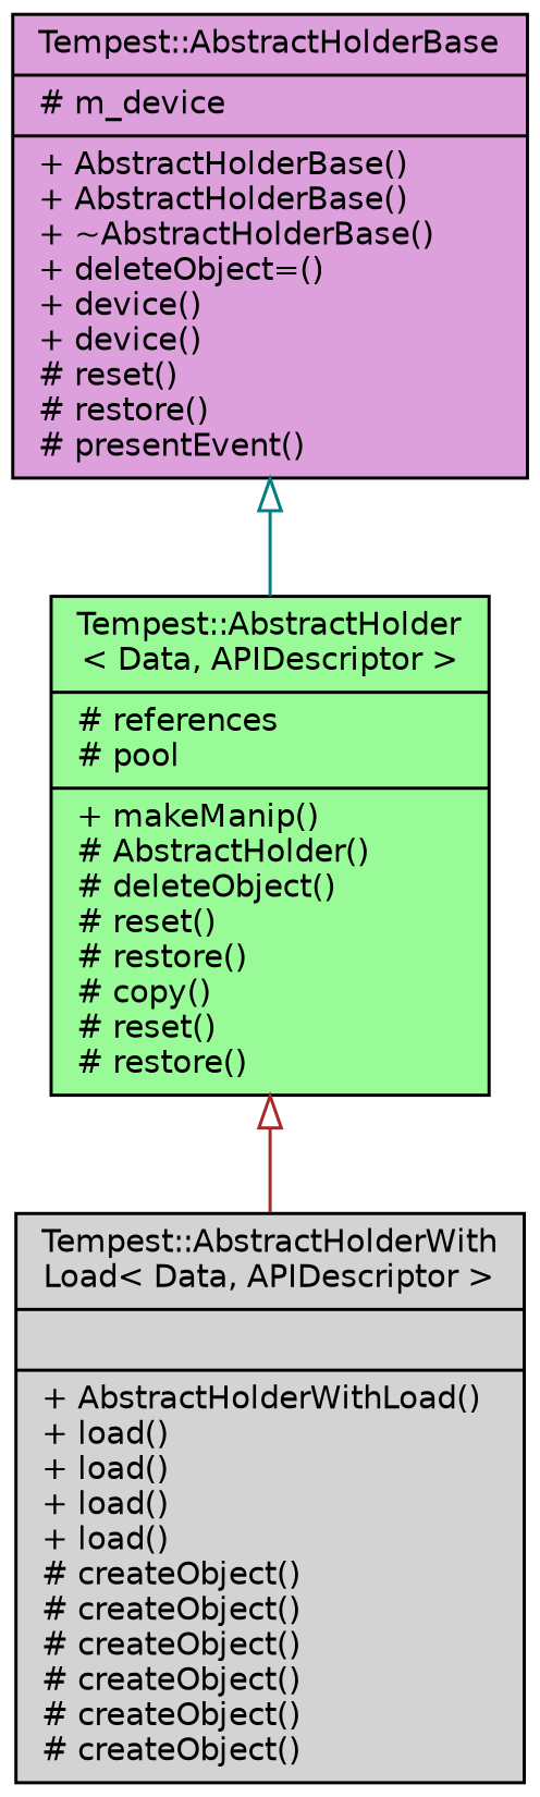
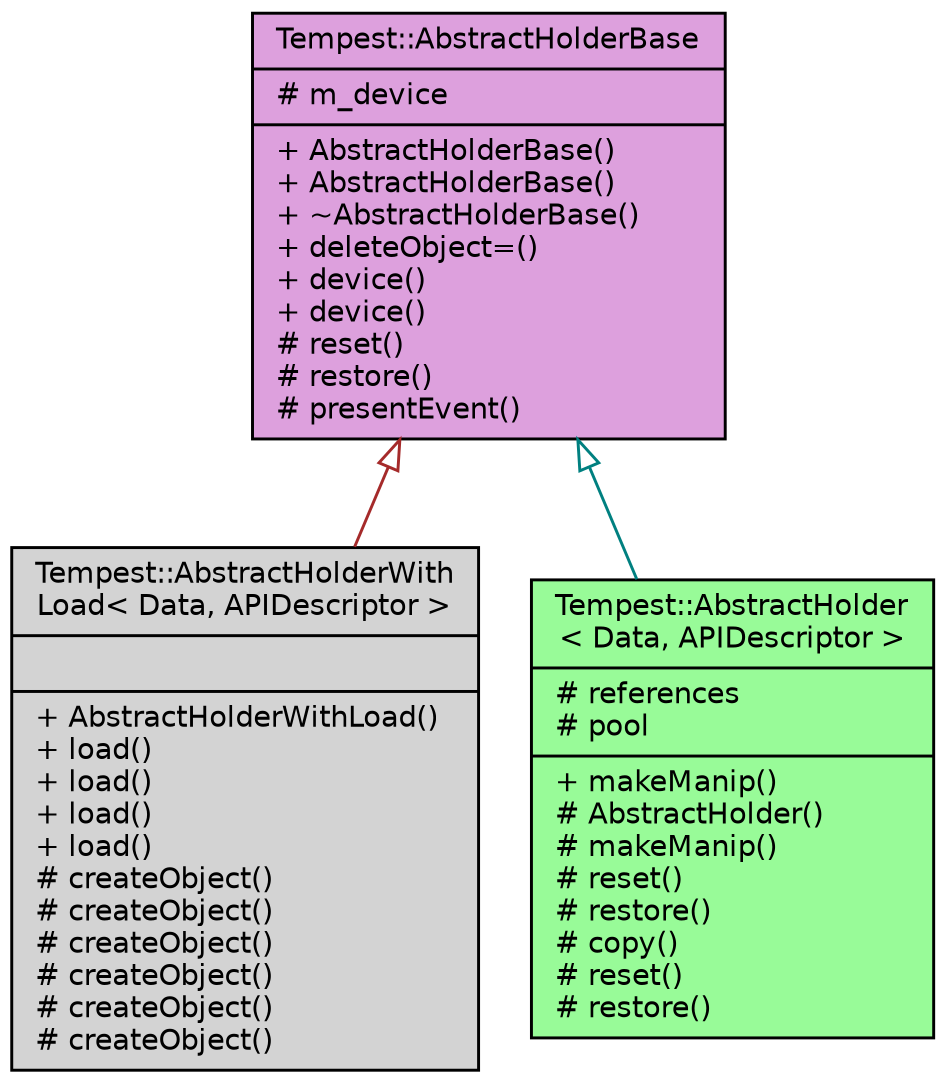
  digraph {
    node [color=black fontname=Helvetica fontsize=10 shape=record style=filled]
    edge [arrowtail=onormal dir=back fontname=Helvetica fontsize=10 labelfontname=Helvetica labelfontsize=10 style=solid]
    n1 [fillcolor=lightgrey fontcolor=black height=0.2 label="{Tempest::AbstractHolderWith\lLoad\< Data, APIDescriptor \>\n||+ AbstractHolderWithLoad()\l+ load()\l+ load()\l+ load()\l+ load()\l# createObject()\l# createObject()\l# createObject()\l# createObject()\l# createObject()\l# createObject()\l}" width=0.4]
-   n2 [fillcolor=palegreen height=0.2 label="{Tempest::AbstractHolder\l\< Data, APIDescriptor \>\n|# references\l# pool\l|+ makeManip()\l# AbstractHolder()\l# deleteObject()\l# reset()\l# restore()\l# copy()\l# reset()\l# restore()\l}" width=0.4]
+   n2 [fillcolor=palegreen height=0.2 label="{Tempest::AbstractHolder\l\< Data, APIDescriptor \>\n|# references\l# pool\l|+ makeManip()\l# AbstractHolder()\l# makeManip()\l# reset()\l# restore()\l# copy()\l# reset()\l# restore()\l}" width=0.4]
    n3 [fillcolor=plum height=0.2 label="{Tempest::AbstractHolderBase\n|# m_device\l|+ AbstractHolderBase()\l+ AbstractHolderBase()\l+ ~AbstractHolderBase()\l+ deleteObject=()\l+ device()\l+ device()\l# reset()\l# restore()\l# presentEvent()\l}" width=0.4]
-   n2 -> n1 [color=brown]
+   n3 -> n1 [color=brown]
    n3 -> n2 [color=teal]
  }
